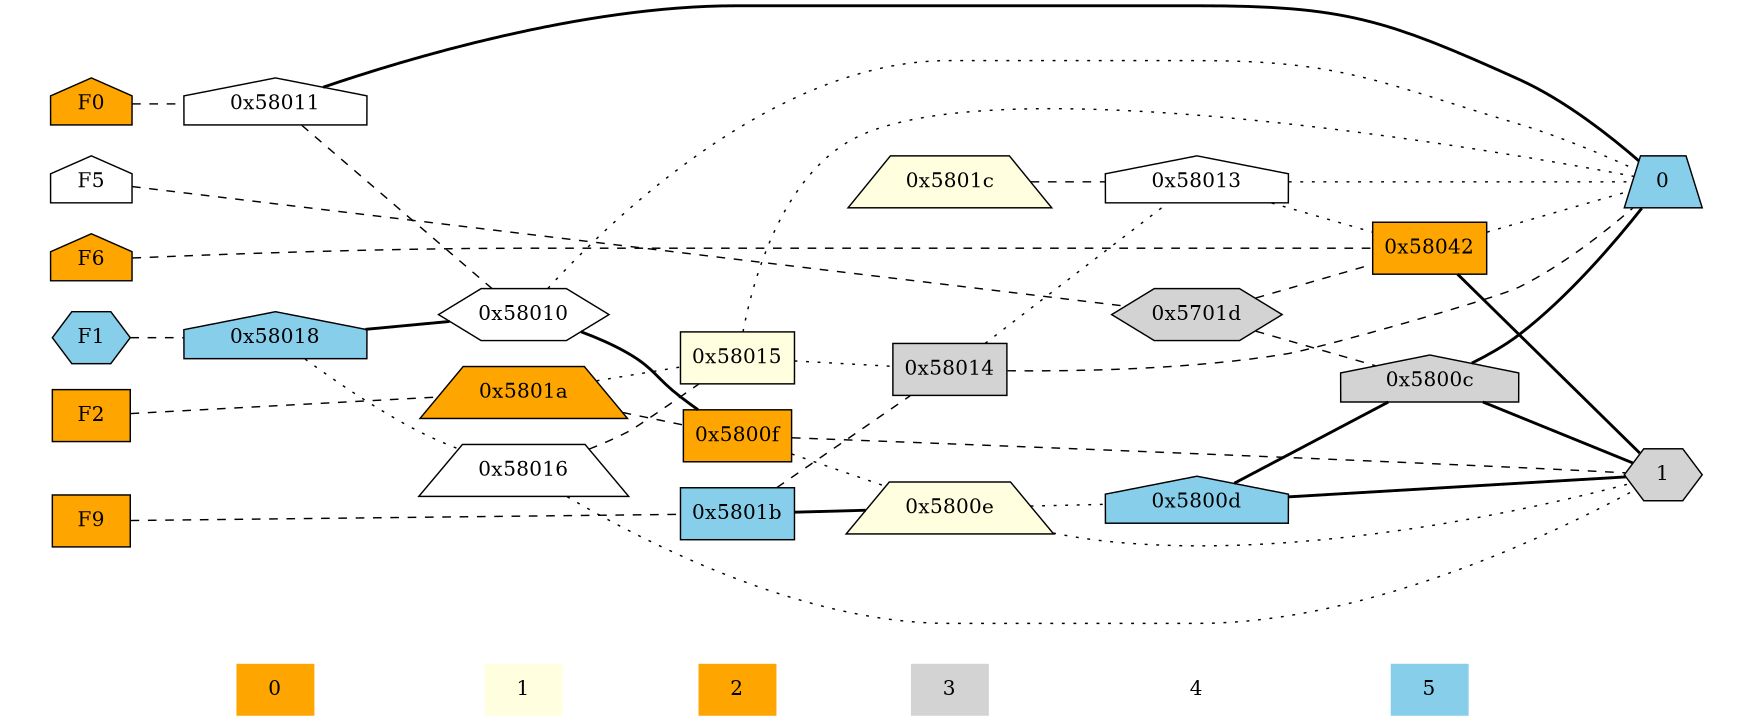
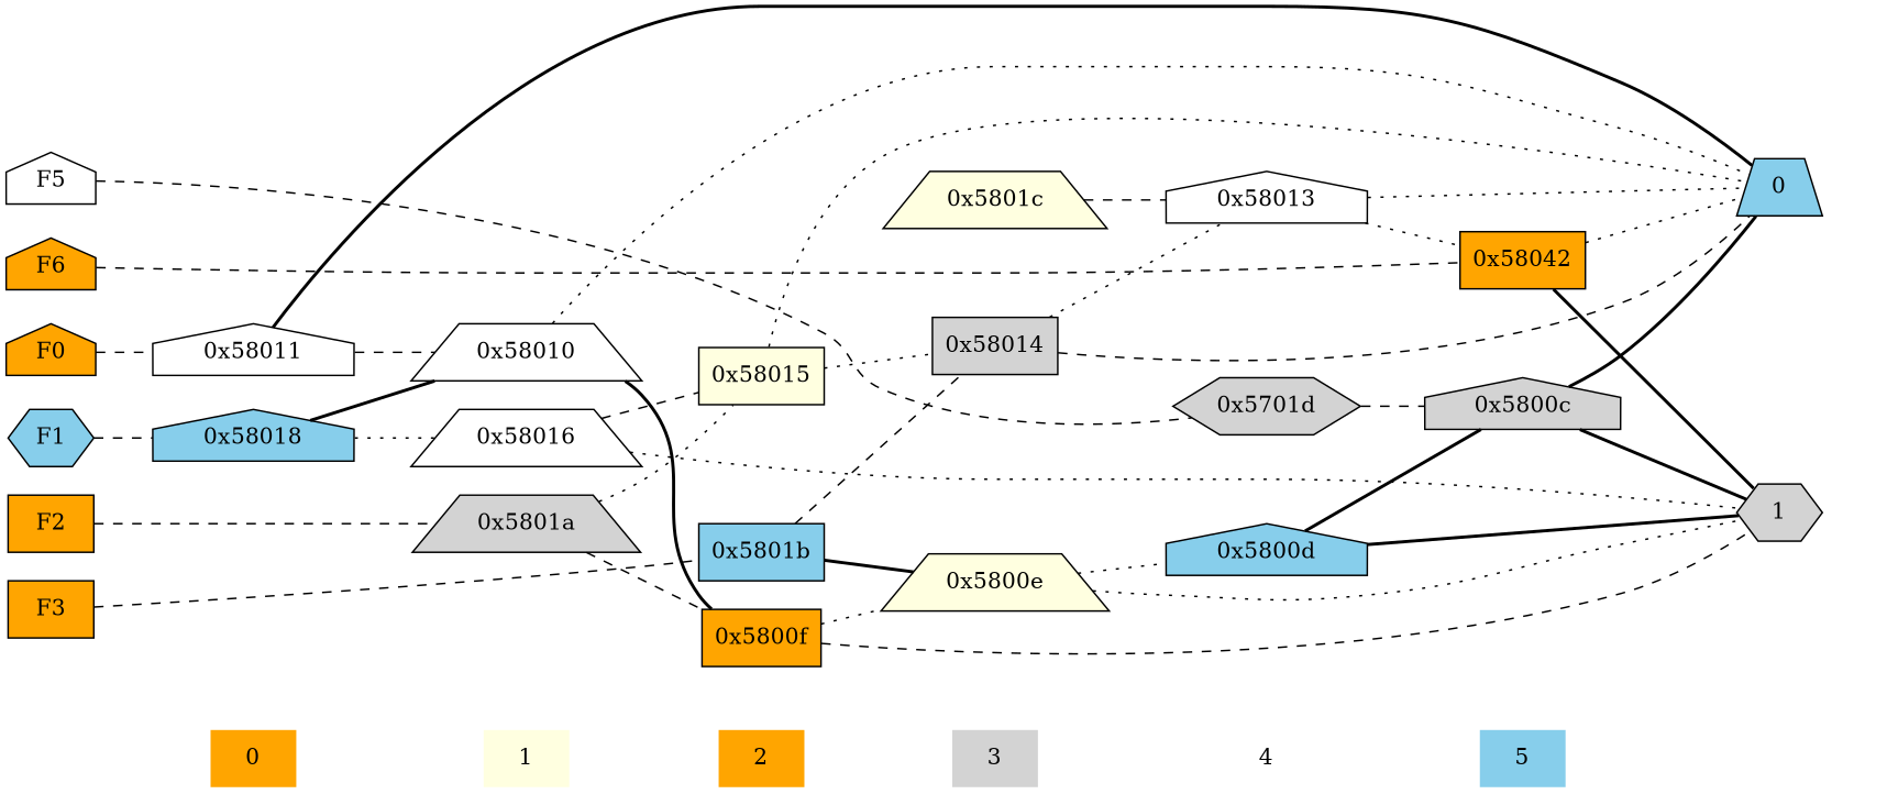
  digraph {
    rankdir=LR
    node [shape=house style=filled fillcolor=orange]
    edge [dir=none style=dashed]
    "CONST NODES" [shape=plaintext style=invis fillcolor=""]
    " 0 " [shape=plaintext]
    " 1 " [fillcolor=lightyellow shape=plaintext]
    " 2 " [shape=plaintext]
    " 3 " [fillcolor=lightgrey shape=plaintext]
    " 4 " [fillcolor=white shape=plaintext]
    " 5 " [fillcolor=skyblue shape=plaintext]
    F0
    F1 [fillcolor=skyblue shape=hexagon]
    F2 [shape=box]
-   F3 [shape=box label=F9]
+   F3 [shape=box]
    F5 [fillcolor=white]
    F6
    "0x58018" [fillcolor=skyblue]
    "0x58011" [fillcolor=white]
-   "0x5801a" [shape=trapezium]
+   "0x5801a" [fillcolor=lightgrey shape=trapezium]
    "0x58016" [fillcolor=white shape=trapezium]
-   "0x58010" [fillcolor=white shape=hexagon]
+   "0x58010" [fillcolor=white shape=trapezium]
    "0x58015" [fillcolor=lightyellow shape=box]
    "0x5800f" [shape=box]
    "0x5801b" [fillcolor=skyblue shape=box]
    "0x58014" [fillcolor=lightgrey shape=box]
    "0x5801c" [fillcolor=lightyellow shape=trapezium]
    "0x5800e" [fillcolor=lightyellow shape=trapezium]
    "0x58013" [fillcolor=white]
    "0x5800d" [fillcolor=skyblue]
    n27 [fillcolor=lightgrey label="0x5701d" shape=hexagon]
    "0x5800c" [fillcolor=lightgrey]
    n29 [label="0x58042" shape=box]
    n30 [fillcolor=skyblue label=0 shape=trapezium]
    n31 [fillcolor=lightgrey label=1 shape=hexagon]
    subgraph sub_1 {
      "CONST NODES"
      " 0 "
      " 1 "
      " 2 "
      " 3 "
      " 4 "
      " 5 "
    }
    subgraph sub_2 {
      rank=same
      F0
      F1
      F2
      F3
      F5
      F6
    }
    subgraph sub_3 {
      rank=same
      " 0 "
      "0x58018"
      "0x58011"
    }
    subgraph sub_4 {
      rank=same
      " 1 "
      "0x5801a"
      "0x58016"
      "0x58010"
    }
    subgraph sub_5 {
      rank=same
      " 2 "
      "0x58015"
      "0x5800f"
      "0x5801b"
    }
    subgraph sub_6 {
      rank=same
      " 3 "
      "0x58014"
      "0x5801c"
      "0x5800e"
    }
    subgraph sub_7 {
      rank=same
      " 4 "
      "0x58013"
      "0x5800d"
      n27
    }
    subgraph sub_8 {
      rank=same
      " 5 "
      "0x5800c"
      n29
    }
    subgraph sub_9 {
      rank=same
      "CONST NODES"
      subgraph sub_10 {
        rank=same
        n30
        n31
      }
    }
    " 0 " -> " 1 " [style=invis]
    " 1 " -> " 2 " [style=invis]
    " 2 " -> " 3 " [style=invis]
    " 3 " -> " 4 " [style=invis]
    " 4 " -> " 5 " [style=invis]
    " 5 " -> "CONST NODES" [style=invis]
    F0 -> F1 [style=invis]
    F0 -> "0x58011"
    F1 -> F2 [style=invis]
    F1 -> "0x58018"
    F2 -> F3 [style=invis]
    F2 -> "0x5801a"
    F3 -> "0x5801b"
    F5 -> F6 [style=invis]
    F5 -> n27
    F6 -> n29
    "0x58018" -> "0x58016" [style=dotted]
    "0x58018" -> "0x58010" [style=bold]
    "0x58011" -> "0x58010"
    "0x58011" -> n30 [style=bold]
    "0x5801a" -> "0x58015" [style=dotted]
    "0x5801a" -> "0x5800f"
    "0x58016" -> "0x58015"
    "0x58016" -> n31 [style=dotted]
    "0x58010" -> "0x5800f" [style=bold]
    "0x58010" -> n30 [style=dotted]
    "0x58015" -> "0x58014" [style=dotted]
    "0x58015" -> n30 [style=dotted]
    "0x5800f" -> "0x5800e" [style=dotted]
    "0x5800f" -> n31
    "0x5801b" -> "0x58014"
    "0x5801b" -> "0x5800e" [style=bold]
    "0x58014" -> "0x58013" [style=dotted]
    "0x58014" -> n30
    "0x5801c" -> "0x58013"
    "0x5800e" -> "0x5800d" [style=dotted]
    "0x5800e" -> n31 [style=dotted]
    "0x58013" -> n29 [style=dotted]
    "0x58013" -> n30 [style=dotted]
    "0x5800d" -> "0x5800c" [style=bold]
    "0x5800d" -> n31 [style=bold]
    n27 -> "0x5800c"
-   n27 -> n29
    "0x5800c" -> n30 [style=bold]
    "0x5800c" -> n31 [style=bold]
    n29 -> n30 [style=dotted]
    n29 -> n31 [style=bold]
  }
